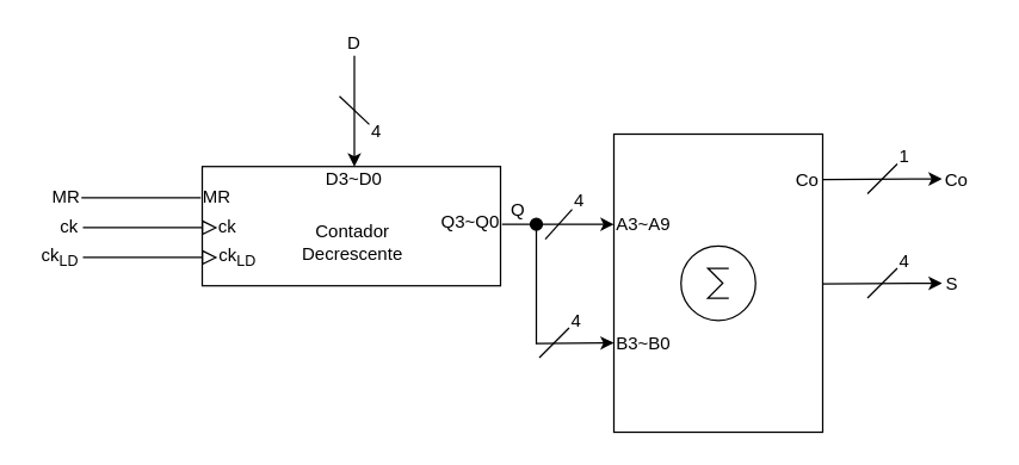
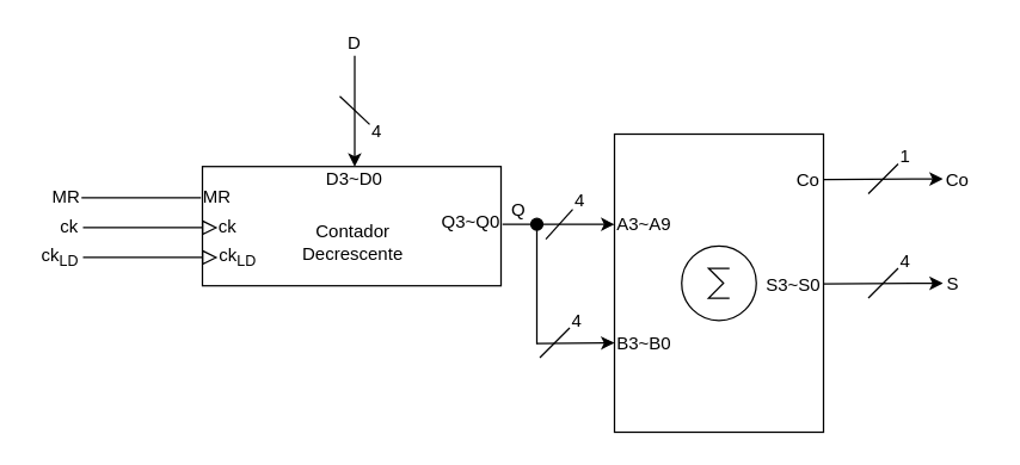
  <mxCell id="0" />
  <mxCell id="1" parent="0" />
  <mxCell id="2" value="" style="rounded=0;whiteSpace=wrap;html=1;" vertex="1" parent="1"><mxGeometry x="135" y="111.257" width="200" height="80" as="geometry" /></mxCell>
  <mxCell id="3" value="" style="group" vertex="1" connectable="0" parent="1"><mxGeometry x="217" y="20" width="55" height="108.143" as="geometry" /></mxCell>
  <mxCell id="4" value="D" style="text;html=1;strokeColor=none;fillColor=none;align=center;verticalAlign=middle;whiteSpace=wrap;rounded=0;rotation=0;" vertex="1" parent="3"><mxGeometry width="40" height="18.857" as="geometry" /></mxCell>
  <mxCell id="5" value="D3~D0" style="text;html=1;strokeColor=none;fillColor=none;align=center;verticalAlign=middle;whiteSpace=wrap;rounded=0;rotation=0;" vertex="1" parent="3"><mxGeometry y="90.286" width="40" height="18.857" as="geometry" /></mxCell>
  <mxCell id="6" value="" style="endArrow=classic;html=1;entryX=0;entryY=0.25;entryDx=0;entryDy=0;" edge="1" parent="3"><mxGeometry width="50" height="50" relative="1" as="geometry"><mxPoint x="20" y="16.857" as="sourcePoint" /><mxPoint x="20" y="91.343" as="targetPoint" /></mxGeometry></mxCell>
  <mxCell id="7" value="" style="endArrow=none;html=1;" edge="1" parent="3"><mxGeometry width="50" height="50" relative="1" as="geometry"><mxPoint x="10" y="44.143" as="sourcePoint" /><mxPoint x="30" y="63.0" as="targetPoint" /></mxGeometry></mxCell>
  <mxCell id="8" value="4" style="text;html=1;strokeColor=none;fillColor=none;align=center;verticalAlign=middle;whiteSpace=wrap;rounded=0;rotation=0;" vertex="1" parent="3"><mxGeometry x="15" y="58.286" width="40" height="18.857" as="geometry" /></mxCell>
  <mxCell id="9" value="" style="group" vertex="1" connectable="0" parent="1"><mxGeometry x="24" y="107.257" width="150" height="35" as="geometry" /></mxCell>
  <mxCell id="10" value="" style="group" vertex="1" connectable="0" parent="9"><mxGeometry x="30" width="120" height="35" as="geometry" /></mxCell>
  <mxCell id="11" value="" style="group" vertex="1" connectable="0" parent="10"><mxGeometry width="79.966" height="35" as="geometry" /></mxCell>
  <mxCell id="12" value="" style="endArrow=none;html=1;entryX=0;entryY=0.25;entryDx=0;entryDy=0;endFill=0;startArrow=none;startFill=0;" edge="1" parent="11"><mxGeometry width="50" height="50" relative="1" as="geometry"><mxPoint y="25" as="sourcePoint" /><mxPoint x="80" y="25" as="targetPoint" /></mxGeometry></mxCell>
  <mxCell id="13" value="MR" style="text;html=1;strokeColor=none;fillColor=none;align=center;verticalAlign=middle;whiteSpace=wrap;rounded=0;" vertex="1" parent="10"><mxGeometry x="71" y="15" width="40" height="20" as="geometry" /></mxCell>
  <mxCell id="14" value="MR" style="text;html=1;strokeColor=none;fillColor=none;align=center;verticalAlign=middle;whiteSpace=wrap;rounded=0;" vertex="1" parent="9"><mxGeometry y="15" width="40" height="20" as="geometry" /></mxCell>
  <mxCell id="15" value="" style="group" vertex="1" connectable="0" parent="1"><mxGeometry x="26" y="142.257" width="146" height="20" as="geometry" /></mxCell>
  <mxCell id="16" value="" style="endArrow=none;html=1;rounded=1;startArrow=block;startFill=0;endSize=6;startSize=8;" edge="1" parent="15"><mxGeometry width="50" height="50" relative="1" as="geometry"><mxPoint x="119.25" y="10" as="sourcePoint" /><mxPoint x="29" y="10" as="targetPoint" /></mxGeometry></mxCell>
  <mxCell id="17" value="ck" style="text;html=1;strokeColor=none;fillColor=none;align=center;verticalAlign=middle;whiteSpace=wrap;rounded=0;" vertex="1" parent="15"><mxGeometry x="106" width="40" height="20" as="geometry" /></mxCell>
  <mxCell id="18" value="ck" style="text;html=1;strokeColor=none;fillColor=none;align=center;verticalAlign=middle;whiteSpace=wrap;rounded=0;" vertex="1" parent="15"><mxGeometry width="40" height="20" as="geometry" /></mxCell>
  <mxCell id="19" value="" style="group" vertex="1" connectable="0" parent="1"><mxGeometry x="20" y="162.257" width="159" height="20" as="geometry" /></mxCell>
  <mxCell id="20" value="ck&lt;sub&gt;LD&lt;/sub&gt;" style="text;html=1;strokeColor=none;fillColor=none;align=center;verticalAlign=middle;whiteSpace=wrap;rounded=0;" vertex="1" parent="19"><mxGeometry width="40" height="20" as="geometry" /></mxCell>
  <mxCell id="21" value="" style="endArrow=none;html=1;rounded=1;startArrow=block;startFill=0;endSize=6;startSize=8;" edge="1" parent="19"><mxGeometry width="50" height="50" relative="1" as="geometry"><mxPoint x="125.25" y="10" as="sourcePoint" /><mxPoint x="35" y="10" as="targetPoint" /></mxGeometry></mxCell>
  <mxCell id="22" value="ck&lt;sub&gt;LD&lt;/sub&gt;" style="text;html=1;strokeColor=none;fillColor=none;align=center;verticalAlign=middle;whiteSpace=wrap;rounded=0;" vertex="1" parent="19"><mxGeometry x="119" width="40" height="20" as="geometry" /></mxCell>
  <mxCell id="23" value="Contador Decrescente" style="text;html=1;strokeColor=none;fillColor=none;align=center;verticalAlign=middle;whiteSpace=wrap;rounded=0;" vertex="1" parent="1"><mxGeometry x="188.5" y="146.757" width="94" height="31" as="geometry" /></mxCell>
  <mxCell id="24" value="" style="group" vertex="1" connectable="0" parent="1"><mxGeometry x="295" y="125" width="144" height="35" as="geometry" /></mxCell>
  <mxCell id="25" value="Q3~Q0" style="text;html=1;strokeColor=none;fillColor=none;align=center;verticalAlign=middle;whiteSpace=wrap;rounded=0;rotation=0;" vertex="1" parent="24"><mxGeometry y="15" width="40" height="18.857" as="geometry" /></mxCell>
  <mxCell id="26" value="" style="endArrow=classic;html=1;entryX=0;entryY=0.25;entryDx=0;entryDy=0;" edge="1" parent="24"><mxGeometry width="50" height="50" relative="1" as="geometry"><mxPoint x="41" y="25" as="sourcePoint" /><mxPoint x="116" y="25" as="targetPoint" /></mxGeometry></mxCell>
  <mxCell id="27" value="" style="endArrow=none;html=1;" edge="1" parent="24"><mxGeometry width="50" height="50" relative="1" as="geometry"><mxPoint x="70" y="35" as="sourcePoint" /><mxPoint x="88" y="15" as="targetPoint" /></mxGeometry></mxCell>
  <mxCell id="28" value="4" style="text;html=1;strokeColor=none;fillColor=none;align=center;verticalAlign=middle;whiteSpace=wrap;rounded=0;rotation=0;" vertex="1" parent="24"><mxGeometry x="73" width="40" height="18.857" as="geometry" /></mxCell>
  <mxCell id="29" value="" style="rounded=0;whiteSpace=wrap;html=1;" vertex="1" parent="1"><mxGeometry x="411" y="89.5" width="140" height="200" as="geometry" /></mxCell>
  <mxCell id="30" value="" style="verticalLabelPosition=bottom;shadow=0;dashed=0;align=center;fillColor=#ffffff;html=1;verticalAlign=top;strokeWidth=1;shape=mxgraph.electrical.abstract.sum;" vertex="1" parent="1"><mxGeometry x="456" y="164.5" width="50" height="50" as="geometry" /></mxCell>
  <mxCell id="31" value="" style="group" vertex="1" connectable="0" parent="1"><mxGeometry x="511" y="94.5" width="119.966" height="36" as="geometry" /></mxCell>
  <mxCell id="32" value="&lt;div&gt;Co&lt;/div&gt;" style="text;html=1;strokeColor=none;fillColor=none;align=center;verticalAlign=middle;whiteSpace=wrap;rounded=0;" vertex="1" parent="31"><mxGeometry x="10" y="16" width="40" height="20" as="geometry" /></mxCell>
  <mxCell id="33" value="" style="group" vertex="1" connectable="0" parent="31"><mxGeometry x="40" width="79.966" height="35" as="geometry" /></mxCell>
  <mxCell id="34" value="" style="endArrow=classic;html=1;entryX=0;entryY=0.25;entryDx=0;entryDy=0;" edge="1" parent="33"><mxGeometry width="50" height="50" relative="1" as="geometry"><mxPoint y="25.5" as="sourcePoint" /><mxPoint x="79.966" y="25.052" as="targetPoint" /></mxGeometry></mxCell>
  <mxCell id="35" value="" style="endArrow=none;html=1;" edge="1" parent="33"><mxGeometry width="50" height="50" relative="1" as="geometry"><mxPoint x="30" y="35" as="sourcePoint" /><mxPoint x="50" y="15" as="targetPoint" /></mxGeometry></mxCell>
  <mxCell id="36" value="1" style="text;html=1;strokeColor=none;fillColor=none;align=center;verticalAlign=middle;whiteSpace=wrap;rounded=0;" vertex="1" parent="33"><mxGeometry x="35" width="40" height="20" as="geometry" /></mxCell>
  <mxCell id="37" value="" style="group" vertex="1" connectable="0" parent="1"><mxGeometry x="301" y="124.5" width="150" height="35" as="geometry" /></mxCell>
  <mxCell id="38" value="" style="group" vertex="1" connectable="0" parent="37"><mxGeometry x="30" width="120" height="35" as="geometry" /></mxCell>
  <mxCell id="39" value="" style="group" vertex="1" connectable="0" parent="38"><mxGeometry width="79.966" height="35" as="geometry" /></mxCell>
  <mxCell id="40" value="Q" style="text;html=1;strokeColor=none;fillColor=none;align=center;verticalAlign=middle;whiteSpace=wrap;rounded=0;" vertex="1" parent="39"><mxGeometry x="-4" y="6" width="40" height="20" as="geometry" /></mxCell>
  <mxCell id="41" value="A3~A9" style="text;html=1;strokeColor=none;fillColor=none;align=center;verticalAlign=middle;whiteSpace=wrap;rounded=0;" vertex="1" parent="38"><mxGeometry x="80" y="15" width="40" height="20" as="geometry" /></mxCell>
  <mxCell id="42" value="" style="group" vertex="1" connectable="0" parent="1"><mxGeometry x="301" y="204.5" width="150" height="35" as="geometry" /></mxCell>
  <mxCell id="43" value="" style="group" vertex="1" connectable="0" parent="42"><mxGeometry x="30" width="120" height="35" as="geometry" /></mxCell>
  <mxCell id="44" value="" style="group" vertex="1" connectable="0" parent="43"><mxGeometry width="79.966" height="35" as="geometry" /></mxCell>
  <mxCell id="45" value="" style="endArrow=classic;html=1;entryX=0;entryY=0.25;entryDx=0;entryDy=0;" edge="1" parent="44"><mxGeometry width="50" height="50" relative="1" as="geometry"><mxPoint x="28" y="25.5" as="sourcePoint" /><mxPoint x="79.966" y="25.052" as="targetPoint" /></mxGeometry></mxCell>
  <mxCell id="46" value="" style="endArrow=none;html=1;" edge="1" parent="44"><mxGeometry width="50" height="50" relative="1" as="geometry"><mxPoint x="30" y="35" as="sourcePoint" /><mxPoint x="50" y="15" as="targetPoint" /></mxGeometry></mxCell>
  <mxCell id="47" value="4" style="text;html=1;strokeColor=none;fillColor=none;align=center;verticalAlign=middle;whiteSpace=wrap;rounded=0;" vertex="1" parent="44"><mxGeometry x="35" width="40" height="20" as="geometry" /></mxCell>
  <mxCell id="48" value="&lt;div&gt;B3~B0&lt;/div&gt;" style="text;html=1;strokeColor=none;fillColor=none;align=center;verticalAlign=middle;whiteSpace=wrap;rounded=0;" vertex="1" parent="43"><mxGeometry x="80" y="15" width="40" height="20" as="geometry" /></mxCell>
  <mxCell id="49" value="" style="group" vertex="1" connectable="0" parent="1"><mxGeometry x="511" y="164.5" width="147" height="36" as="geometry" /></mxCell>
  <mxCell id="50" value="" style="group" vertex="1" connectable="0" parent="49"><mxGeometry width="119.966" height="36" as="geometry" /></mxCell>
+ <mxCell id="51" value="&lt;div&gt;S3~S0&lt;/div&gt;" style="text;html=1;strokeColor=none;fillColor=none;align=center;verticalAlign=middle;whiteSpace=wrap;rounded=0;" vertex="1" parent="50"><mxGeometry y="16" width="40" height="20" as="geometry" /></mxCell>
  <mxCell id="52" value="" style="group" vertex="1" connectable="0" parent="50"><mxGeometry x="40" width="79.966" height="35" as="geometry" /></mxCell>
  <mxCell id="53" value="" style="endArrow=classic;html=1;entryX=0;entryY=0.25;entryDx=0;entryDy=0;" edge="1" parent="52"><mxGeometry width="50" height="50" relative="1" as="geometry"><mxPoint y="25.5" as="sourcePoint" /><mxPoint x="79.966" y="25.052" as="targetPoint" /></mxGeometry></mxCell>
  <mxCell id="54" value="" style="endArrow=none;html=1;" edge="1" parent="52"><mxGeometry width="50" height="50" relative="1" as="geometry"><mxPoint x="30" y="35" as="sourcePoint" /><mxPoint x="50" y="15" as="targetPoint" /></mxGeometry></mxCell>
  <mxCell id="55" value="4" style="text;html=1;strokeColor=none;fillColor=none;align=center;verticalAlign=middle;whiteSpace=wrap;rounded=0;" vertex="1" parent="52"><mxGeometry x="35" width="40" height="20" as="geometry" /></mxCell>
  <mxCell id="56" value="S" style="text;html=1;strokeColor=none;fillColor=none;align=center;verticalAlign=middle;whiteSpace=wrap;rounded=0;" vertex="1" parent="49"><mxGeometry x="107" y="15" width="40" height="20" as="geometry" /></mxCell>
  <mxCell id="57" value="Co" style="text;html=1;strokeColor=none;fillColor=none;align=center;verticalAlign=middle;whiteSpace=wrap;rounded=0;" vertex="1" parent="1"><mxGeometry x="621" y="110.5" width="40" height="20" as="geometry" /></mxCell>
  <mxCell id="58" value="" style="endArrow=none;html=1;" edge="1" parent="1" source="59"><mxGeometry width="50" height="50" relative="1" as="geometry"><mxPoint x="359" y="149.5" as="sourcePoint" /><mxPoint x="359" y="230.5" as="targetPoint" /></mxGeometry></mxCell>
  <mxCell id="59" value="" style="ellipse;whiteSpace=wrap;html=1;fillColor=#000000;aspect=fixed;" vertex="1" parent="1"><mxGeometry x="355" y="146" width="8" height="8" as="geometry" /></mxCell>
  <mxCell id="60" value="" style="endArrow=none;html=1;" edge="1" parent="1" target="59"><mxGeometry width="50" height="50" relative="1" as="geometry"><mxPoint x="359" y="149.5" as="sourcePoint" /><mxPoint x="359" y="230.5" as="targetPoint" /></mxGeometry></mxCell>
